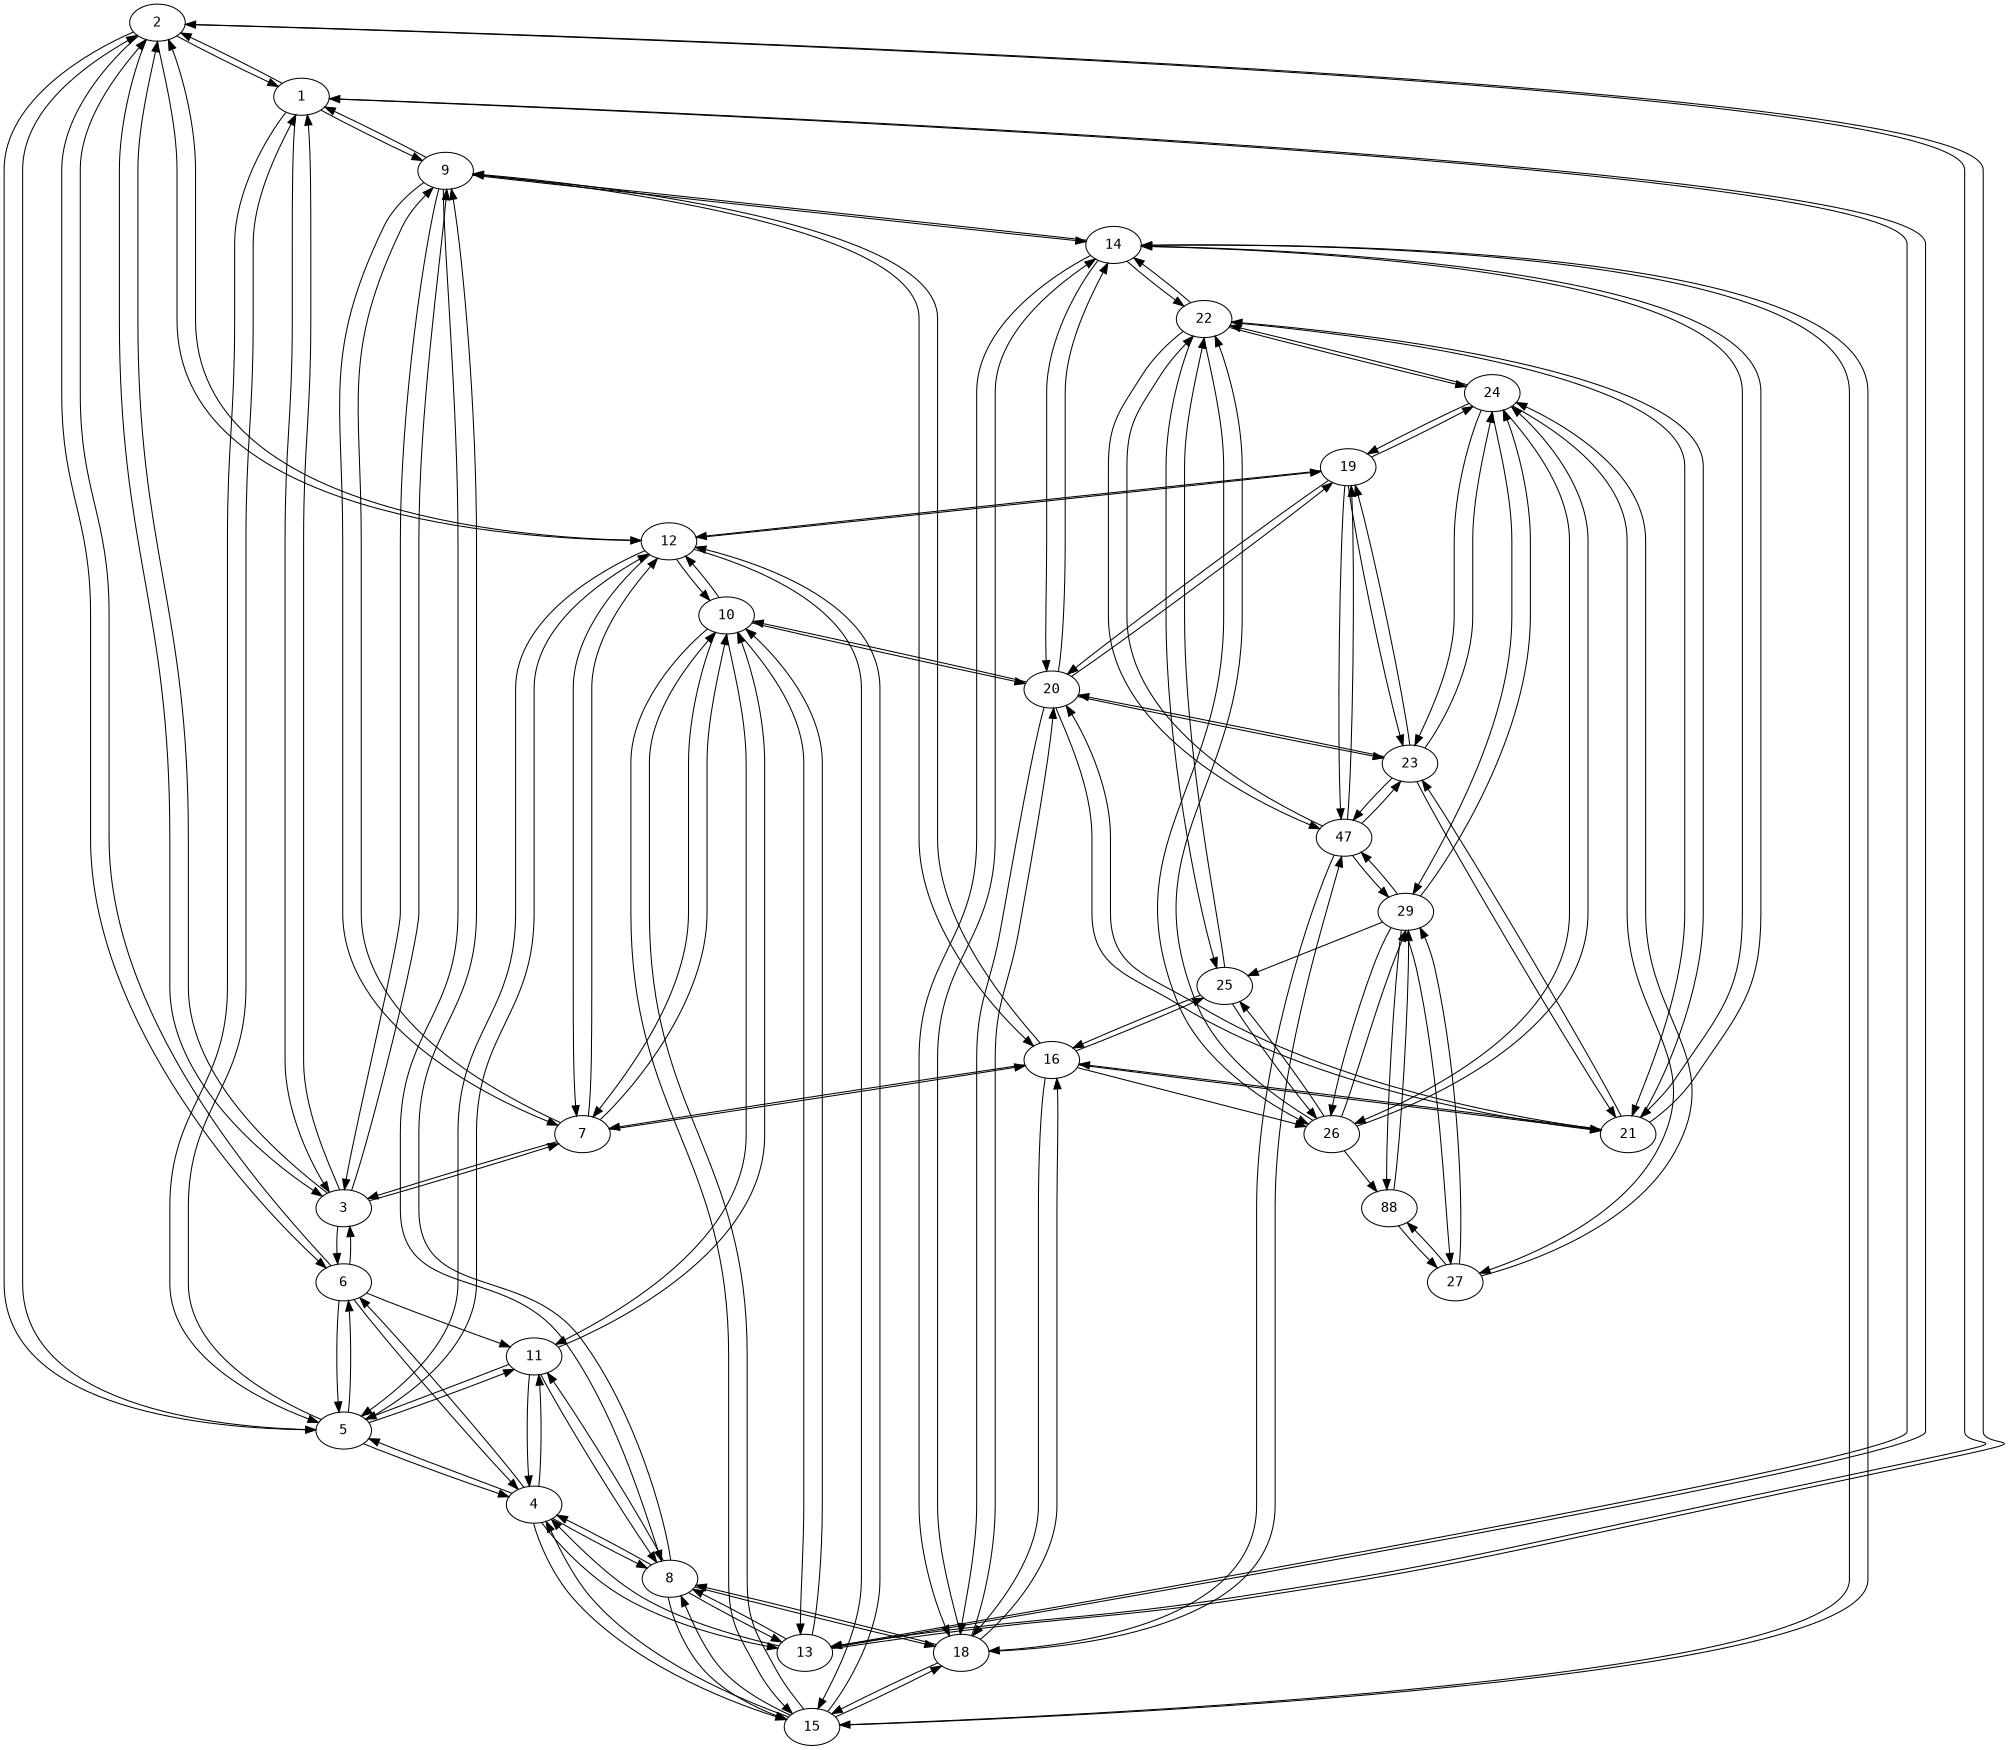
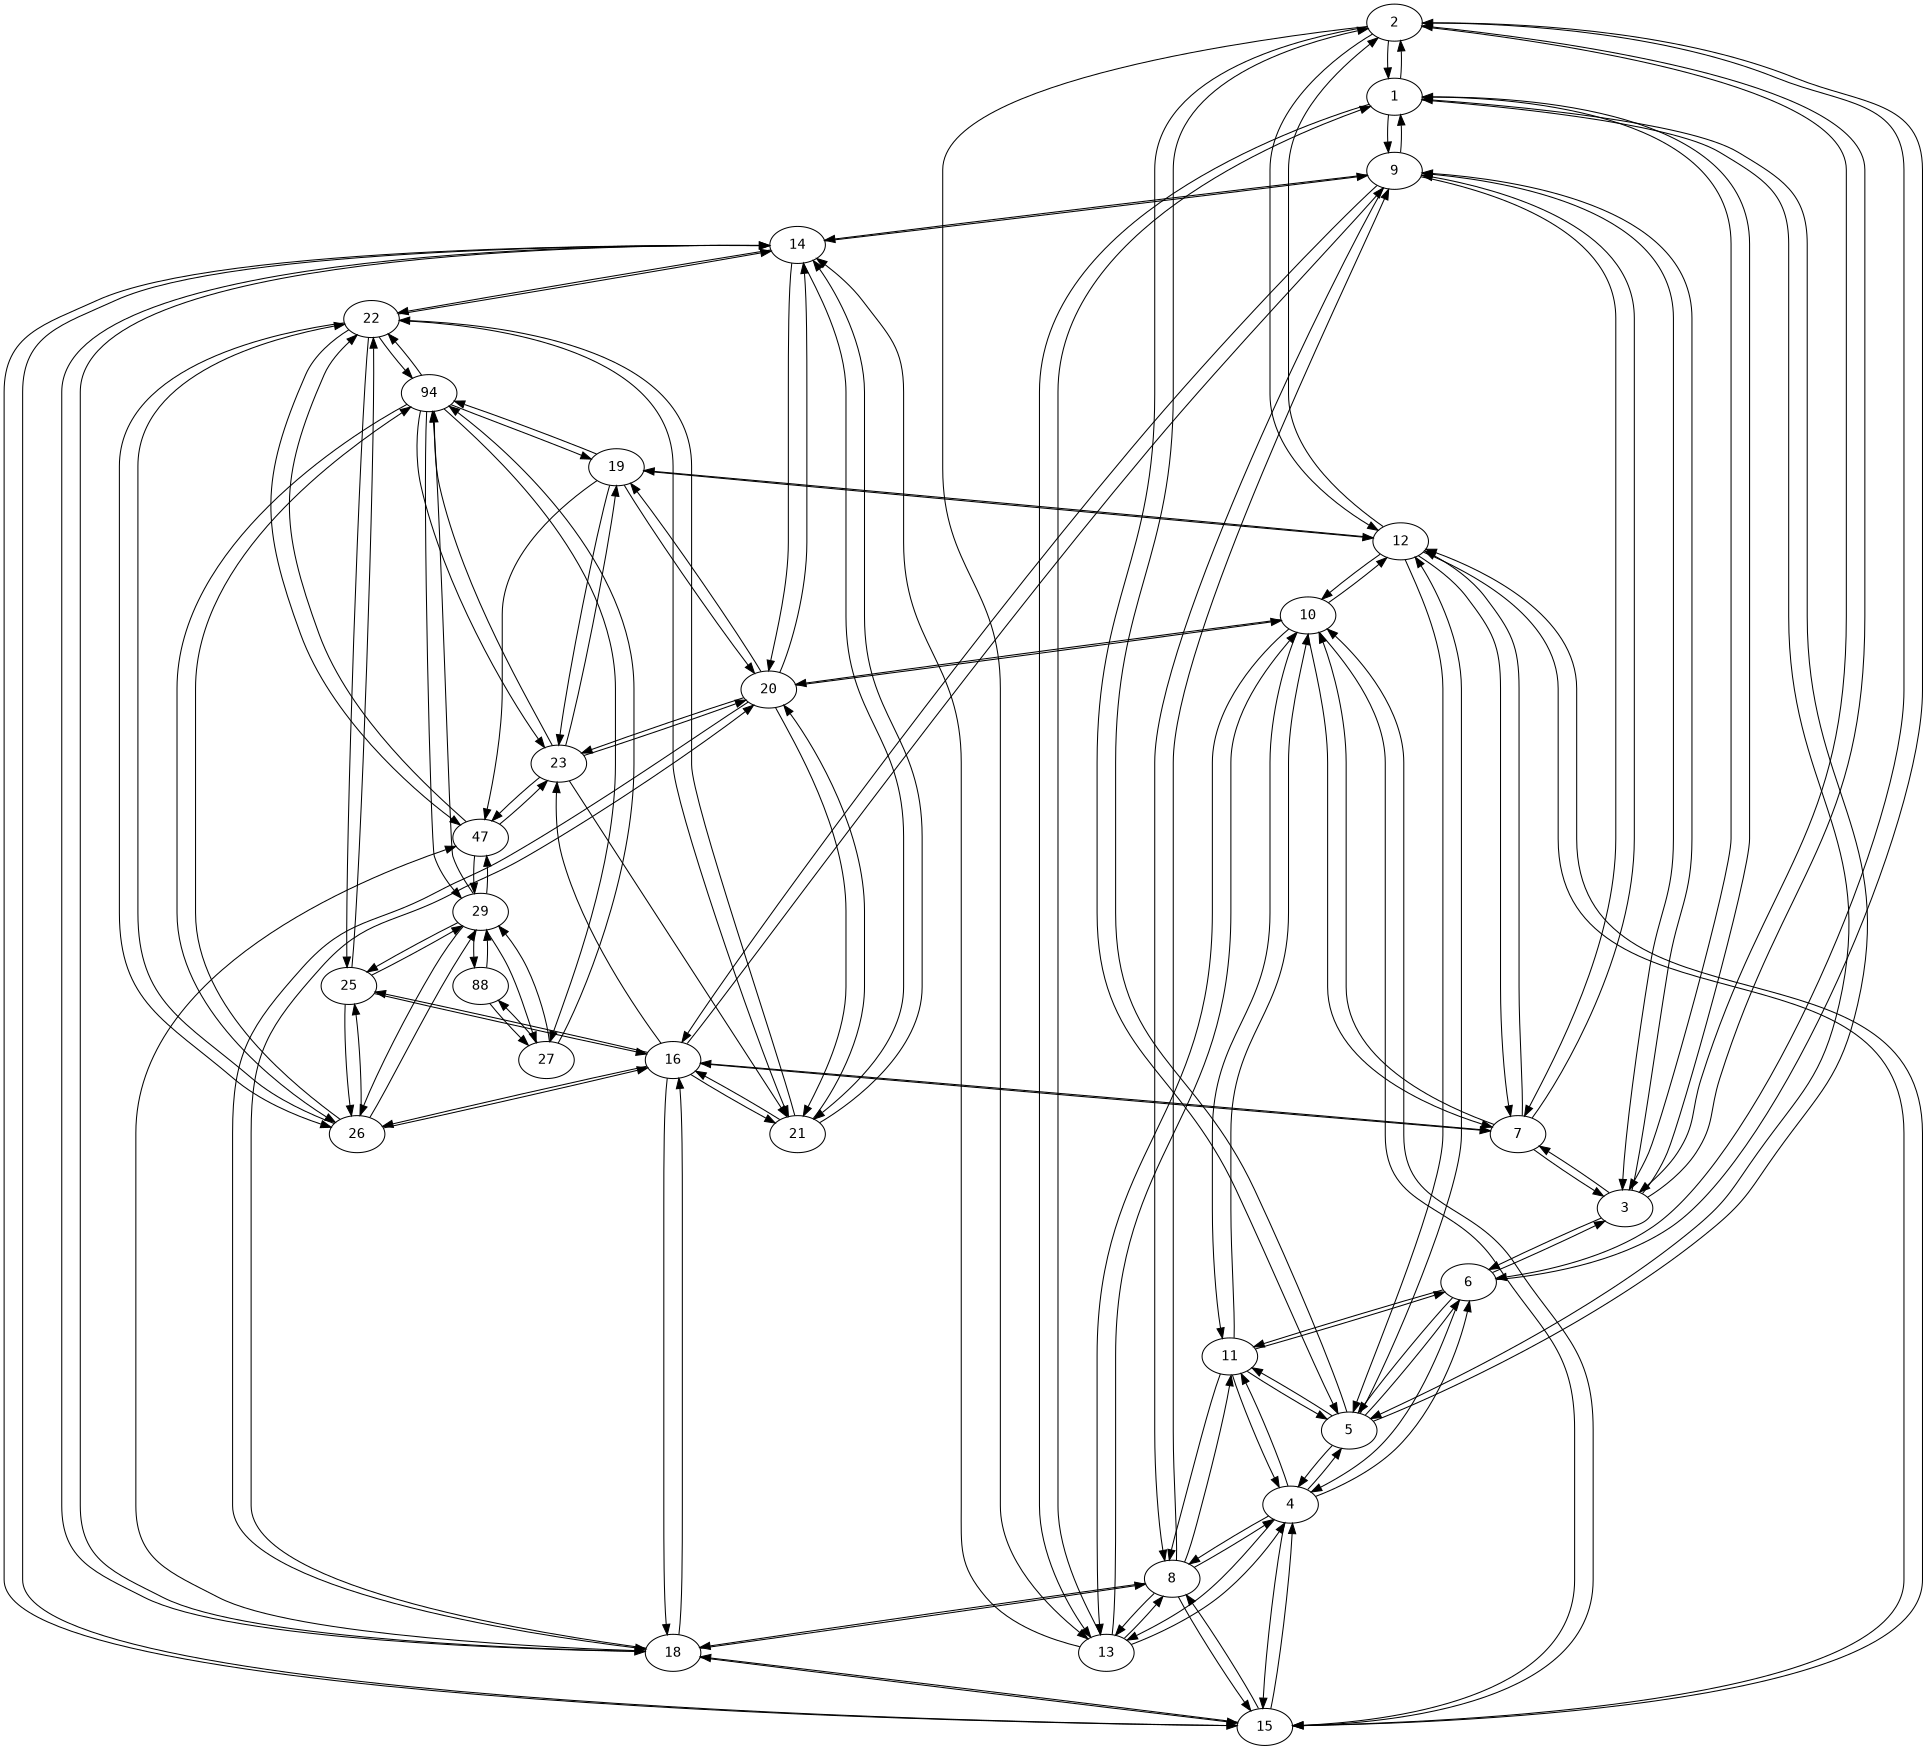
  digraph {
    fontname="DejaVu Sans Mono"
    node [fontname="DejaVu Sans Mono"]
    edge [fontname="DejaVu Sans Mono"]
    2
    1
    3
    5
    6
    12
    13
    9
    7
    4
    11
    15
    10
    19
    8
    16
    14
    18
    20
    21
    25
    26
    n23 [label=47]
    22
    23
-   24
+   24 [label=94]
    29
    27
    n29 [label=88]
    2 -> 1
    2 -> 3
    2 -> 5
    2 -> 6
    2 -> 12
    2 -> 13
    1 -> 2
    1 -> 3
    1 -> 5
    1 -> 13
    1 -> 9
    3 -> 2
    3 -> 1
    3 -> 6
    3 -> 9
    3 -> 7
    5 -> 2
    5 -> 1
    5 -> 6
    5 -> 12
    5 -> 4
    5 -> 11
    6 -> 2
    6 -> 3
    6 -> 5
    6 -> 4
    6 -> 11
    12 -> 2
    12 -> 5
    12 -> 7
    12 -> 15
    12 -> 10
    12 -> 19
-   13 -> 2
+   13 -> 14
    13 -> 1
    13 -> 4
    13 -> 10
    13 -> 8
    9 -> 1
    9 -> 3
    9 -> 7
    9 -> 8
    9 -> 16
    9 -> 14
    7 -> 3
    7 -> 12
    7 -> 9
    7 -> 10
    7 -> 16
    4 -> 5
    4 -> 6
    4 -> 13
    4 -> 11
    4 -> 15
    4 -> 8
    11 -> 5
+   11 -> 6
    11 -> 4
    11 -> 10
    11 -> 8
    15 -> 12
    15 -> 4
    15 -> 10
    15 -> 8
    15 -> 14
    15 -> 18
    10 -> 12
    10 -> 13
    10 -> 7
    10 -> 11
    10 -> 15
    10 -> 20
    19 -> 12
    19 -> 20
    19 -> n23
    19 -> 23
    19 -> 24
    8 -> 13
    8 -> 9
    8 -> 4
    8 -> 11
    8 -> 15
    8 -> 18
    16 -> 9
    16 -> 7
    16 -> 18
    16 -> 21
    16 -> 25
    16 -> 26
    14 -> 9
    14 -> 15
    14 -> 18
    14 -> 20
    14 -> 21
    14 -> 22
    18 -> 15
    18 -> 8
    18 -> 16
    18 -> 14
    18 -> 20
    18 -> n23
    20 -> 10
    20 -> 19
    20 -> 14
    20 -> 18
    20 -> 21
    20 -> 23
    21 -> 16
    21 -> 14
    21 -> 20
    21 -> 22
-   21 -> 23
+   16 -> 23
    25 -> 16
    25 -> 26
    25 -> 22
-   26 -> n29
+   25 -> 29
+   26 -> 16
    26 -> 25
    26 -> 22
    26 -> 24
    26 -> 29
-   n23 -> 19
-   n23 -> 18
    n23 -> 22
    n23 -> 23
    n23 -> 29
    22 -> 14
    22 -> 21
    22 -> 25
    22 -> 26
    22 -> n23
    22 -> 24
    23 -> 19
    23 -> 20
    23 -> 21
    23 -> n23
    23 -> 24
    24 -> 19
    24 -> 26
    24 -> 22
    24 -> 23
    24 -> 29
    24 -> 27
    29 -> 25
    29 -> 26
    29 -> n23
    29 -> 24
    29 -> 27
    29 -> n29
    27 -> 24
    27 -> 29
    27 -> n29
    n29 -> 29
    n29 -> 27
  }
